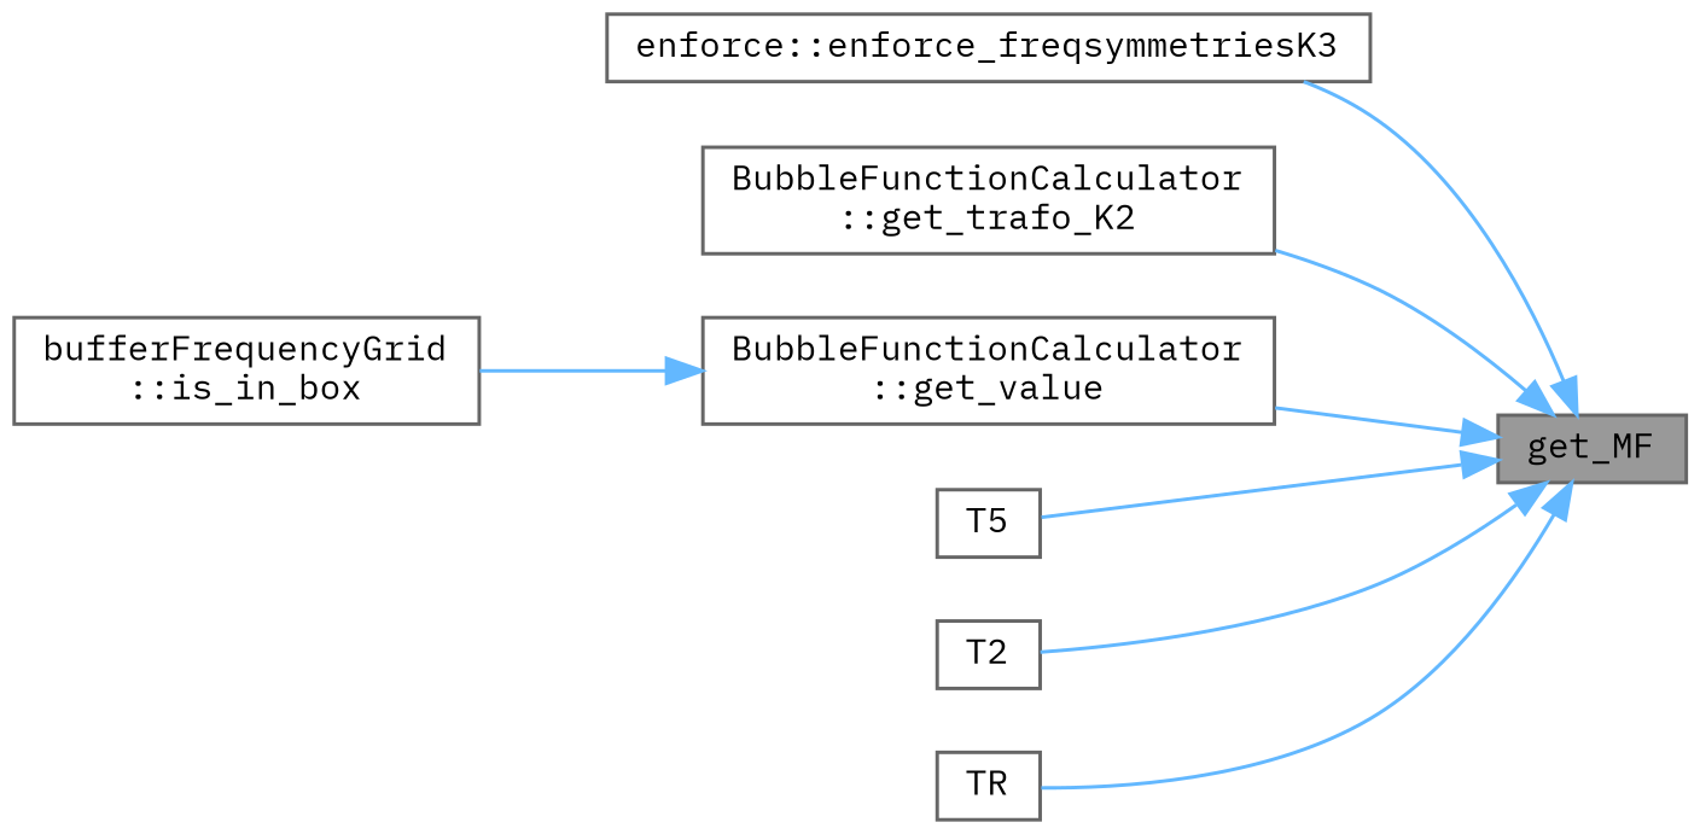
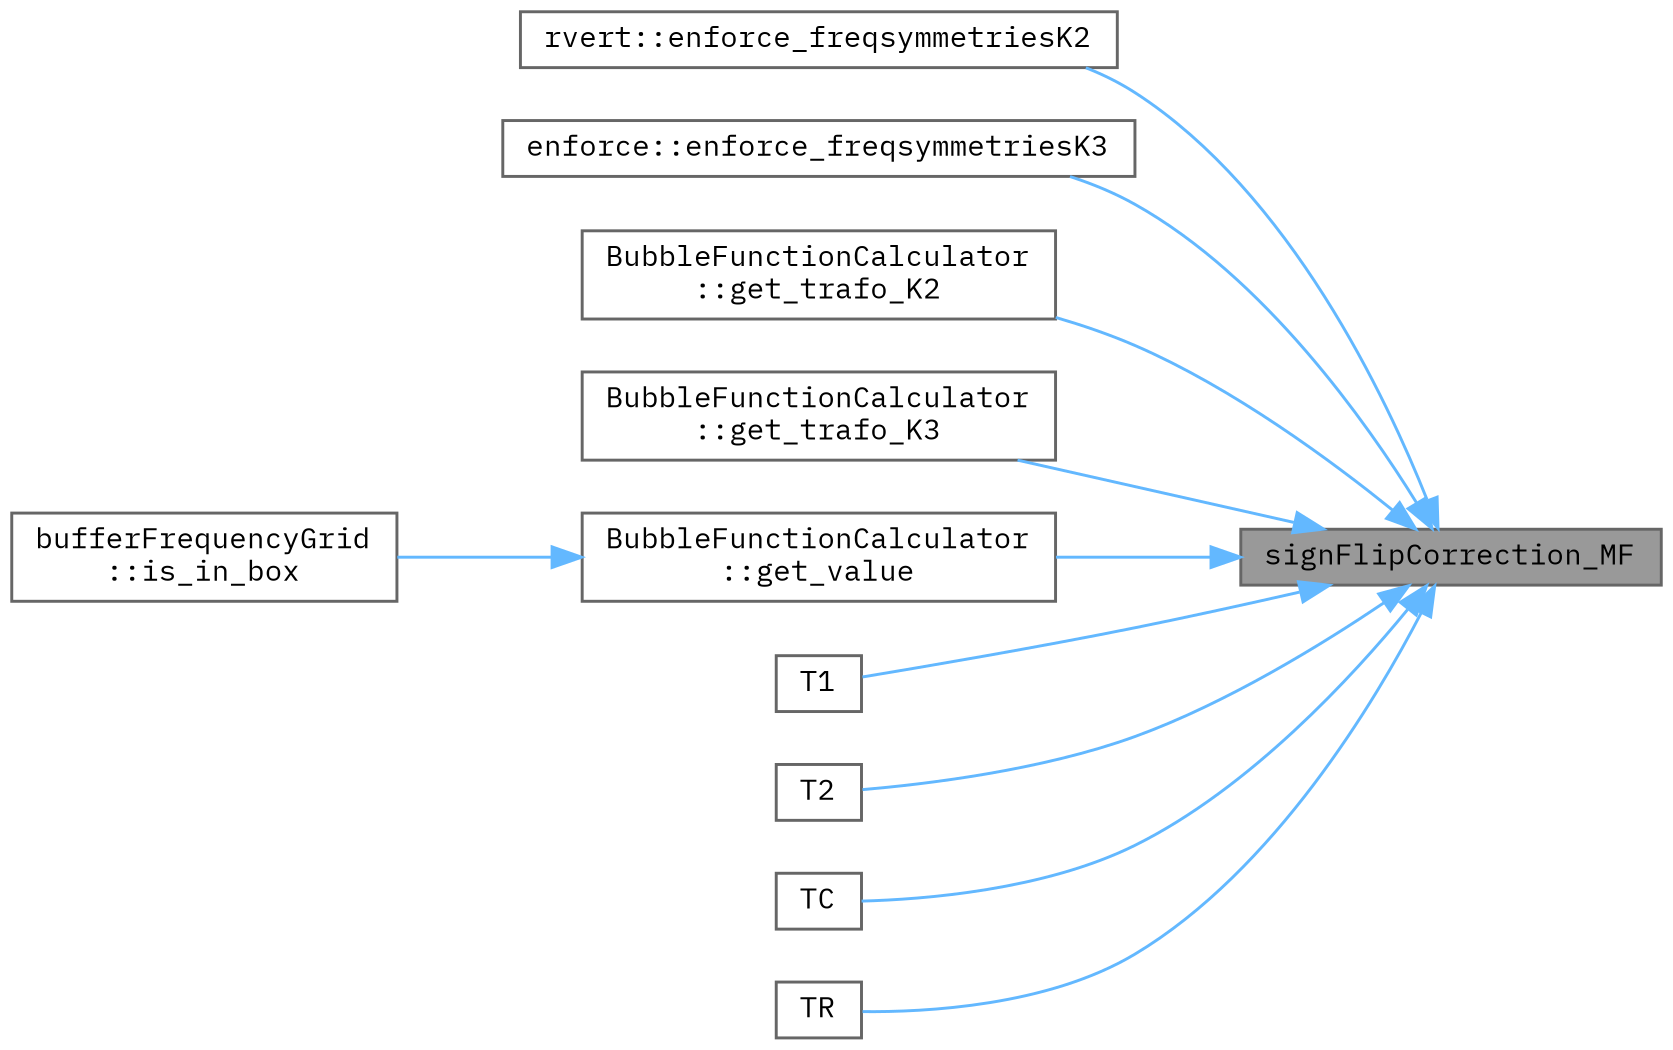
  digraph {
    fontname="IBM Plex Mono"
    rankdir=RL
    node [color=grey40 fillcolor=white fontname="IBM Plex Mono" fontsize=10 shape=box style=filled]
    edge [color=steelblue1 dir=back fontname="IBM Plex Mono" fontsize=10 labelfontname=Helvetica labelfontsize=10 style=solid]
-   n1 [color=gray40 fillcolor=grey60 fontcolor=black height=0.2 label=get_MF width=0.4]
+   n1 [color=gray40 fillcolor=grey60 fontcolor=black height=0.2 label=signFlipCorrection_MF width=0.4]
+   n2 [height=0.2 label="rvert::enforce_freqsymmetriesK2" width=0.4]
    n3 [height=0.2 label="enforce::enforce_freqsymmetriesK3" width=0.4]
    n4 [height=0.2 label="BubbleFunctionCalculator\l::get_trafo_K2" width=0.4]
+   n5 [height=0.2 label="BubbleFunctionCalculator\l::get_trafo_K3" width=0.4]
    n6 [height=0.2 label="BubbleFunctionCalculator\l::get_value" width=0.4]
-   n7 [height=0.2 label=T5 width=0.4]
+   n7 [height=0.2 label=T1 width=0.4]
    n8 [height=0.2 label=T2 width=0.4]
+   n9 [height=0.2 label=TC width=0.4]
    n10 [height=0.2 label=TR width=0.4]
    n11 [height=0.2 label="bufferFrequencyGrid\l::is_in_box" width=0.4]
+   n1 -> n2
    n1 -> n3
    n1 -> n4
+   n1 -> n5
    n1 -> n6
    n1 -> n7
    n1 -> n8
+   n1 -> n9
    n1 -> n10
    n6 -> n11
  }
